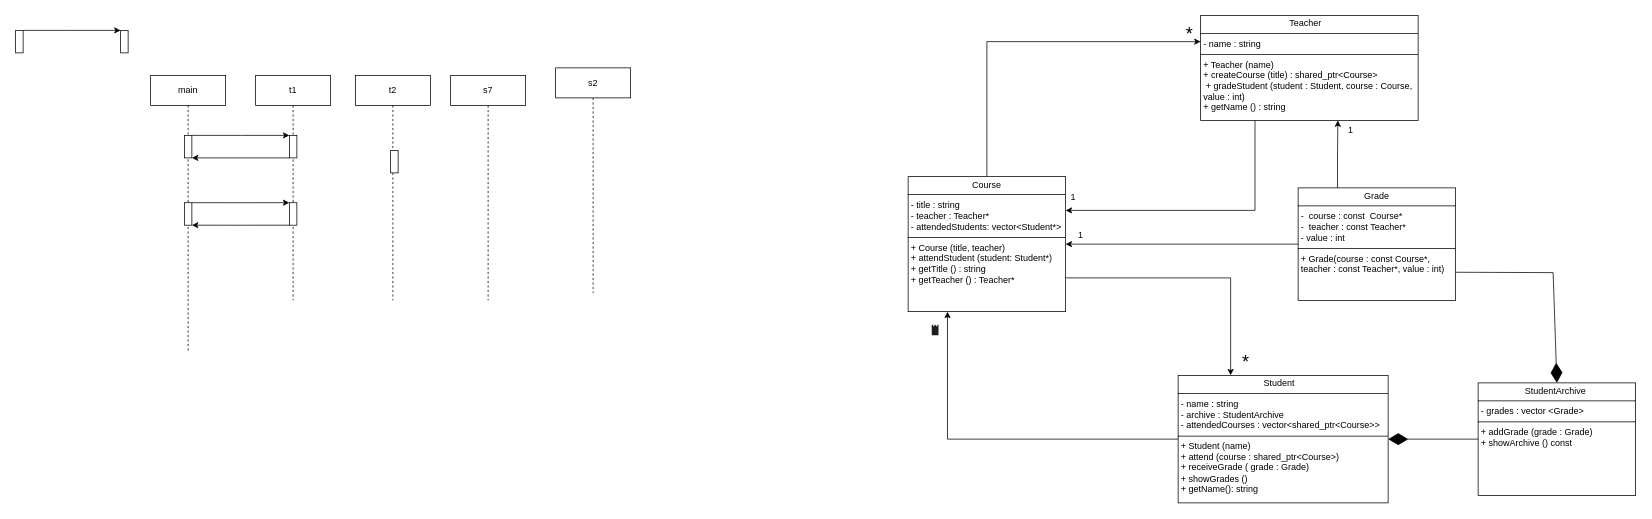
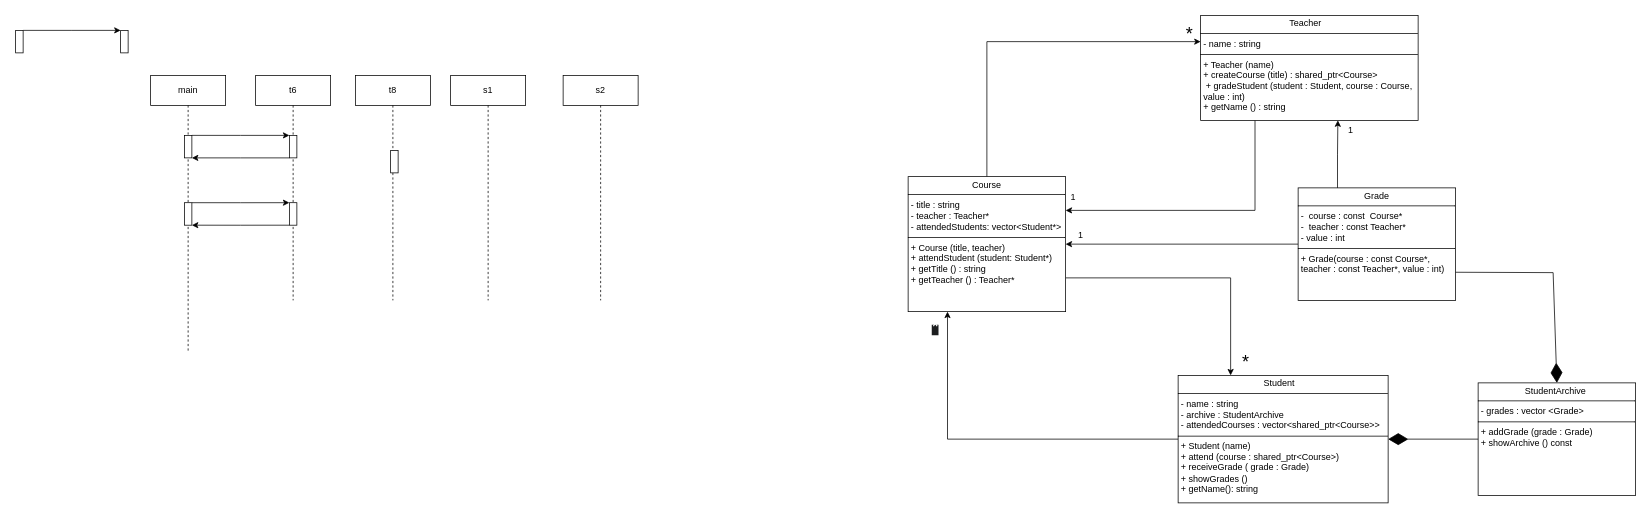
  <mxCell id="0" />
  <mxCell id="1" parent="0" />
  <mxCell id="2" style="edgeStyle=orthogonalEdgeStyle;rounded=0;orthogonalLoop=1;jettySize=auto;html=1;exitX=0.5;exitY=0;exitDx=0;exitDy=0;entryX=0;entryY=0.25;entryDx=0;entryDy=0;" parent="1" source="4" target="10" edge="1"><mxGeometry relative="1" as="geometry" /></mxCell>
  <mxCell id="3" style="edgeStyle=orthogonalEdgeStyle;rounded=0;orthogonalLoop=1;jettySize=auto;html=1;exitX=1;exitY=0.75;exitDx=0;exitDy=0;entryX=0.25;entryY=0;entryDx=0;entryDy=0;" parent="1" source="4" target="8" edge="1"><mxGeometry relative="1" as="geometry" /></mxCell>
  <mxCell id="4" value="&lt;p style=&quot;margin:0px;margin-top:4px;text-align:center;&quot;&gt;Course&lt;/p&gt;&lt;hr size=&quot;1&quot; style=&quot;border-style:solid;&quot;&gt;&lt;p style=&quot;margin:0px;margin-left:4px;&quot;&gt;- title : string&lt;/p&gt;&lt;p style=&quot;margin:0px;margin-left:4px;&quot;&gt;- teacher : Teacher*&lt;br&gt;- attendedStudents: vector&amp;lt;Student*&amp;gt;&lt;/p&gt;&lt;hr size=&quot;1&quot; style=&quot;border-style:solid;&quot;&gt;&lt;p style=&quot;margin:0px;margin-left:4px;&quot;&gt;+ Course (title, teacher)&lt;br&gt;+ attendStudent (student: Student*)&lt;/p&gt;&lt;p style=&quot;margin:0px;margin-left:4px;&quot;&gt;+ getTitle () : string&lt;/p&gt;&lt;p style=&quot;margin:0px;margin-left:4px;&quot;&gt;+ getTeacher () : Teacher*&amp;nbsp;&lt;/p&gt;" style="verticalAlign=top;align=left;overflow=fill;html=1;whiteSpace=wrap;" parent="1" vertex="1"><mxGeometry x="1210" y="235" width="210" height="180" as="geometry" /></mxCell>
  <mxCell id="5" style="edgeStyle=orthogonalEdgeStyle;rounded=0;orthogonalLoop=1;jettySize=auto;html=1;exitX=0;exitY=0.5;exitDx=0;exitDy=0;entryX=1;entryY=0.5;entryDx=0;entryDy=0;" parent="1" source="6" target="4" edge="1"><mxGeometry relative="1" as="geometry" /></mxCell>
  <mxCell id="6" value="&lt;p style=&quot;margin:0px;margin-top:4px;text-align:center;&quot;&gt;Grade&lt;/p&gt;&lt;hr size=&quot;1&quot; style=&quot;border-style:solid;&quot;&gt;&lt;p style=&quot;margin:0px;margin-left:4px;&quot;&gt;-&amp;nbsp; course :&amp;nbsp;&lt;span style=&quot;background-color: transparent; color: light-dark(rgb(0, 0, 0), rgb(255, 255, 255));&quot;&gt;const&amp;nbsp;&lt;/span&gt;&lt;span style=&quot;background-color: transparent; color: light-dark(rgb(0, 0, 0), rgb(255, 255, 255));&quot;&gt;&amp;nbsp;&lt;/span&gt;&lt;span style=&quot;background-color: transparent; color: light-dark(rgb(0, 0, 0), rgb(255, 255, 255));&quot;&gt;Course*&lt;/span&gt;&lt;/p&gt;&lt;p style=&quot;margin:0px;margin-left:4px;&quot;&gt;-&amp;nbsp; teacher :&amp;nbsp;&lt;span style=&quot;background-color: transparent; color: light-dark(rgb(0, 0, 0), rgb(255, 255, 255));&quot;&gt;const&amp;nbsp;&lt;/span&gt;&lt;span style=&quot;background-color: transparent; color: light-dark(rgb(0, 0, 0), rgb(255, 255, 255));&quot;&gt;Teacher*&lt;/span&gt;&lt;/p&gt;&lt;p style=&quot;margin:0px;margin-left:4px;&quot;&gt;- value : int&lt;/p&gt;&lt;hr size=&quot;1&quot; style=&quot;border-style:solid;&quot;&gt;&lt;p style=&quot;margin:0px;margin-left:4px;&quot;&gt;+ Grade(course : const Course*, teacher : const Teacher*, value : int)&lt;/p&gt;" style="verticalAlign=top;align=left;overflow=fill;html=1;whiteSpace=wrap;" parent="1" vertex="1"><mxGeometry x="1730" y="250" width="210" height="150" as="geometry" /></mxCell>
  <mxCell id="7" style="edgeStyle=orthogonalEdgeStyle;rounded=0;orthogonalLoop=1;jettySize=auto;html=1;exitX=0;exitY=0.5;exitDx=0;exitDy=0;entryX=0.25;entryY=1;entryDx=0;entryDy=0;" parent="1" source="8" target="4" edge="1"><mxGeometry relative="1" as="geometry" /></mxCell>
  <mxCell id="8" value="&lt;p style=&quot;margin:0px;margin-top:4px;text-align:center;&quot;&gt;&amp;nbsp;Student&amp;nbsp; &amp;nbsp;&amp;nbsp;&lt;/p&gt;&lt;hr size=&quot;1&quot; style=&quot;border-style:solid;&quot;&gt;&lt;p style=&quot;margin:0px;margin-left:4px;&quot;&gt;- name : string&amp;nbsp;&lt;/p&gt;&lt;p style=&quot;margin:0px;margin-left:4px;&quot;&gt;-&amp;nbsp;&lt;span style=&quot;background-color: transparent;&quot;&gt;archive : StudentArchive&lt;/span&gt;&lt;/p&gt;&lt;p style=&quot;margin:0px;margin-left:4px;&quot;&gt;- attendedCourses : vector&amp;lt;shared_ptr&amp;lt;Course&amp;gt;&amp;gt;&lt;/p&gt;&lt;hr size=&quot;1&quot; style=&quot;border-style:solid;&quot;&gt;&lt;p style=&quot;margin:0px;margin-left:4px;&quot;&gt;+ Student (name)&amp;nbsp;&lt;br&gt;+ attend (course : shared_ptr&amp;lt;Course&amp;gt;)&lt;/p&gt;&lt;p style=&quot;margin:0px;margin-left:4px;&quot;&gt;+ receiveGrade ( grade : Grade)&lt;/p&gt;&lt;p style=&quot;margin:0px;margin-left:4px;&quot;&gt;+ showGrades ()&amp;nbsp;&lt;/p&gt;&lt;p style=&quot;margin:0px;margin-left:4px;&quot;&gt;+ getName(): string&amp;nbsp;&lt;/p&gt;" style="verticalAlign=top;align=left;overflow=fill;html=1;whiteSpace=wrap;" parent="1" vertex="1"><mxGeometry x="1570" y="500" width="280" height="170" as="geometry" /></mxCell>
  <mxCell id="9" style="edgeStyle=orthogonalEdgeStyle;rounded=0;orthogonalLoop=1;jettySize=auto;html=1;exitX=0.25;exitY=1;exitDx=0;exitDy=0;entryX=1;entryY=0.25;entryDx=0;entryDy=0;" parent="1" source="10" target="4" edge="1"><mxGeometry relative="1" as="geometry" /></mxCell>
  <mxCell id="10" value="&lt;p style=&quot;margin:0px;margin-top:4px;text-align:center;&quot;&gt;&amp;nbsp;Teacher&amp;nbsp; &amp;nbsp;&amp;nbsp;&lt;/p&gt;&lt;hr size=&quot;1&quot; style=&quot;border-style:solid;&quot;&gt;&lt;p style=&quot;margin:0px;margin-left:4px;&quot;&gt;- name : string&amp;nbsp;&lt;/p&gt;&lt;hr size=&quot;1&quot; style=&quot;border-style:solid;&quot;&gt;&lt;p style=&quot;margin:0px;margin-left:4px;&quot;&gt;+ Teacher (name)&amp;nbsp;&lt;br&gt;+ createCourse (title) : shared_ptr&amp;lt;Course&amp;gt;&lt;/p&gt;&lt;p style=&quot;margin:0px;margin-left:4px;&quot;&gt;&amp;nbsp;+ gradeStudent (student : Student, course : Course, value : int)&lt;/p&gt;&lt;p style=&quot;margin:0px;margin-left:4px;&quot;&gt;+ getName () : string&lt;/p&gt;" style="verticalAlign=top;align=left;overflow=fill;html=1;whiteSpace=wrap;" parent="1" vertex="1"><mxGeometry x="1600" y="20" width="290" height="140" as="geometry" /></mxCell>
  <mxCell id="11" value="&lt;p style=&quot;margin:0px;margin-top:4px;text-align:center;&quot;&gt;StudentArchive&amp;nbsp;&lt;/p&gt;&lt;hr size=&quot;1&quot; style=&quot;border-style:solid;&quot;&gt;&lt;p style=&quot;margin:0px;margin-left:4px;&quot;&gt;- grades : vector &amp;lt;Grade&amp;gt;&lt;/p&gt;&lt;hr size=&quot;1&quot; style=&quot;border-style:solid;&quot;&gt;&lt;p style=&quot;margin:0px;margin-left:4px;&quot;&gt;+ addGrade (grade : Grade)&amp;nbsp;&lt;/p&gt;&lt;p style=&quot;margin:0px;margin-left:4px;&quot;&gt;+ showArchive () const&amp;nbsp;&lt;/p&gt;" style="verticalAlign=top;align=left;overflow=fill;html=1;whiteSpace=wrap;" parent="1" vertex="1"><mxGeometry x="1970" y="510" width="210" height="150" as="geometry" /></mxCell>
  <mxCell id="12" value="" style="endArrow=diamondThin;endFill=1;endSize=24;html=1;rounded=0;entryX=1;entryY=0.5;entryDx=0;entryDy=0;exitX=0;exitY=0.5;exitDx=0;exitDy=0;" parent="1" source="11" target="8" edge="1"><mxGeometry width="160" relative="1" as="geometry"><mxPoint x="1900" y="560" as="sourcePoint" /><mxPoint x="1930" y="410" as="targetPoint" /><Array as="points" /></mxGeometry></mxCell>
  <mxCell id="13" style="edgeStyle=orthogonalEdgeStyle;rounded=0;orthogonalLoop=1;jettySize=auto;html=1;exitX=0.25;exitY=0;exitDx=0;exitDy=0;entryX=0.631;entryY=1;entryDx=0;entryDy=0;entryPerimeter=0;" parent="1" source="6" target="10" edge="1"><mxGeometry relative="1" as="geometry" /></mxCell>
  <mxCell id="14" value="" style="endArrow=diamondThin;endFill=1;endSize=24;html=1;rounded=0;entryX=0.5;entryY=0;entryDx=0;entryDy=0;exitX=1;exitY=0.75;exitDx=0;exitDy=0;" parent="1" source="6" target="11" edge="1"><mxGeometry width="160" relative="1" as="geometry"><mxPoint x="1970" y="330" as="sourcePoint" /><mxPoint x="2200" y="410" as="targetPoint" /><Array as="points"><mxPoint x="2070" y="363" /></Array></mxGeometry></mxCell>
  <mxCell id="15" value="main" style="shape=umlLifeline;perimeter=lifelinePerimeter;whiteSpace=wrap;html=1;container=1;dropTarget=0;collapsible=0;recursiveResize=0;outlineConnect=0;portConstraint=eastwest;newEdgeStyle={&quot;curved&quot;:0,&quot;rounded&quot;:0};" parent="1" vertex="1"><mxGeometry x="200" y="100" width="100" height="370" as="geometry" /></mxCell>
- <mxCell id="16" value="t1" style="shape=umlLifeline;perimeter=lifelinePerimeter;whiteSpace=wrap;html=1;container=1;dropTarget=0;collapsible=0;recursiveResize=0;outlineConnect=0;portConstraint=eastwest;newEdgeStyle={&quot;curved&quot;:0,&quot;rounded&quot;:0};" parent="1" vertex="1"><mxGeometry x="340" y="100" width="100" height="300" as="geometry" /></mxCell>
- <mxCell id="17" value="t2" style="shape=umlLifeline;perimeter=lifelinePerimeter;whiteSpace=wrap;html=1;container=1;dropTarget=0;collapsible=0;recursiveResize=0;outlineConnect=0;portConstraint=eastwest;newEdgeStyle={&quot;curved&quot;:0,&quot;rounded&quot;:0};" parent="1" vertex="1"><mxGeometry x="473" y="100" width="100" height="300" as="geometry" /></mxCell>
- <mxCell id="18" value="s7" style="shape=umlLifeline;perimeter=lifelinePerimeter;whiteSpace=wrap;html=1;container=1;dropTarget=0;collapsible=0;recursiveResize=0;outlineConnect=0;portConstraint=eastwest;newEdgeStyle={&quot;curved&quot;:0,&quot;rounded&quot;:0};" parent="1" vertex="1"><mxGeometry x="600" y="100" width="100" height="300" as="geometry" /></mxCell>
- <mxCell id="19" value="s2" style="shape=umlLifeline;perimeter=lifelinePerimeter;whiteSpace=wrap;html=1;container=1;dropTarget=0;collapsible=0;recursiveResize=0;outlineConnect=0;portConstraint=eastwest;newEdgeStyle={&quot;curved&quot;:0,&quot;rounded&quot;:0};size=40;" parent="1" vertex="1"><mxGeometry x="740" y="90" width="100" height="300" as="geometry" /></mxCell>
+ <mxCell id="16" value="t6" style="shape=umlLifeline;perimeter=lifelinePerimeter;whiteSpace=wrap;html=1;container=1;dropTarget=0;collapsible=0;recursiveResize=0;outlineConnect=0;portConstraint=eastwest;newEdgeStyle={&quot;curved&quot;:0,&quot;rounded&quot;:0};" parent="1" vertex="1"><mxGeometry x="340" y="100" width="100" height="300" as="geometry" /></mxCell>
+ <mxCell id="17" value="t8" style="shape=umlLifeline;perimeter=lifelinePerimeter;whiteSpace=wrap;html=1;container=1;dropTarget=0;collapsible=0;recursiveResize=0;outlineConnect=0;portConstraint=eastwest;newEdgeStyle={&quot;curved&quot;:0,&quot;rounded&quot;:0};" parent="1" vertex="1"><mxGeometry x="473" y="100" width="100" height="300" as="geometry" /></mxCell>
+ <mxCell id="18" value="s1" style="shape=umlLifeline;perimeter=lifelinePerimeter;whiteSpace=wrap;html=1;container=1;dropTarget=0;collapsible=0;recursiveResize=0;outlineConnect=0;portConstraint=eastwest;newEdgeStyle={&quot;curved&quot;:0,&quot;rounded&quot;:0};" parent="1" vertex="1"><mxGeometry x="600" y="100" width="100" height="300" as="geometry" /></mxCell>
+ <mxCell id="19" value="s2" style="shape=umlLifeline;perimeter=lifelinePerimeter;whiteSpace=wrap;html=1;container=1;dropTarget=0;collapsible=0;recursiveResize=0;outlineConnect=0;portConstraint=eastwest;newEdgeStyle={&quot;curved&quot;:0,&quot;rounded&quot;:0};size=40;" parent="1" vertex="1"><mxGeometry x="750" y="100" width="100" height="300" as="geometry" /></mxCell>
  <mxCell id="20" style="edgeStyle=orthogonalEdgeStyle;rounded=0;orthogonalLoop=1;jettySize=auto;html=1;exitX=1;exitY=0;exitDx=0;exitDy=0;entryX=0;entryY=0;entryDx=0;entryDy=0;" parent="1" source="21" target="23" edge="1"><mxGeometry relative="1" as="geometry"><Array as="points"><mxPoint x="320" y="180" /><mxPoint x="320" y="180" /></Array></mxGeometry></mxCell>
  <mxCell id="21" value="" style="html=1;whiteSpace=wrap;" parent="1" vertex="1"><mxGeometry x="245" y="180" width="10" height="30" as="geometry" /></mxCell>
  <mxCell id="22" style="edgeStyle=orthogonalEdgeStyle;rounded=0;orthogonalLoop=1;jettySize=auto;html=1;exitX=0;exitY=1;exitDx=0;exitDy=0;entryX=1;entryY=1;entryDx=0;entryDy=0;" parent="1" source="23" target="21" edge="1"><mxGeometry relative="1" as="geometry"><Array as="points"><mxPoint x="320" y="210" /><mxPoint x="320" y="210" /></Array></mxGeometry></mxCell>
  <mxCell id="23" value="" style="html=1;whiteSpace=wrap;" parent="1" vertex="1"><mxGeometry x="385" y="180" width="10" height="30" as="geometry" /></mxCell>
  <mxCell id="24" value="" style="html=1;whiteSpace=wrap;" parent="1" vertex="1"><mxGeometry x="520" y="200" width="10" height="30" as="geometry" /></mxCell>
  <mxCell id="25" style="edgeStyle=orthogonalEdgeStyle;rounded=0;orthogonalLoop=1;jettySize=auto;html=1;exitX=1;exitY=0;exitDx=0;exitDy=0;entryX=0;entryY=0;entryDx=0;entryDy=0;" parent="1" source="26" target="27" edge="1"><mxGeometry relative="1" as="geometry"><Array as="points"><mxPoint x="95" y="40" /><mxPoint x="95" y="40" /></Array></mxGeometry></mxCell>
  <mxCell id="26" value="" style="html=1;whiteSpace=wrap;" parent="1" vertex="1"><mxGeometry x="20" y="40" width="10" height="30" as="geometry" /></mxCell>
  <mxCell id="27" value="" style="html=1;whiteSpace=wrap;" parent="1" vertex="1"><mxGeometry x="160" y="40" width="10" height="30" as="geometry" /></mxCell>
  <mxCell id="28" style="edgeStyle=orthogonalEdgeStyle;rounded=0;orthogonalLoop=1;jettySize=auto;html=1;exitX=1;exitY=0;exitDx=0;exitDy=0;entryX=0;entryY=0;entryDx=0;entryDy=0;" parent="1" source="29" target="31" edge="1"><mxGeometry relative="1" as="geometry"><Array as="points"><mxPoint x="320" y="269.76" /><mxPoint x="320" y="269.76" /></Array></mxGeometry></mxCell>
  <mxCell id="29" value="" style="html=1;whiteSpace=wrap;" parent="1" vertex="1"><mxGeometry x="245" y="269.76" width="10" height="30" as="geometry" /></mxCell>
  <mxCell id="30" style="edgeStyle=orthogonalEdgeStyle;rounded=0;orthogonalLoop=1;jettySize=auto;html=1;exitX=0;exitY=1;exitDx=0;exitDy=0;entryX=1;entryY=1;entryDx=0;entryDy=0;" parent="1" source="31" target="29" edge="1"><mxGeometry relative="1" as="geometry"><Array as="points"><mxPoint x="320" y="299.76" /><mxPoint x="320" y="299.76" /></Array></mxGeometry></mxCell>
  <mxCell id="31" value="" style="html=1;whiteSpace=wrap;" parent="1" vertex="1"><mxGeometry x="385" y="269.76" width="10" height="30" as="geometry" /></mxCell>
  <mxCell id="32" value="&lt;font style=&quot;font-size: 24px;&quot;&gt;*&lt;/font&gt;" style="text;html=1;align=center;verticalAlign=middle;resizable=0;points=[];autosize=1;strokeColor=none;fillColor=none;" vertex="1" parent="1"><mxGeometry x="1570" y="25" width="30" height="40" as="geometry" /></mxCell>
  <mxCell id="33" value="&lt;span style=&quot;color: rgb(255, 255, 255); font-family: Helvetica; font-style: normal; font-variant-ligatures: normal; font-variant-caps: normal; font-weight: 400; letter-spacing: normal; orphans: 2; text-align: center; text-indent: 0px; text-transform: none; widows: 2; word-spacing: 0px; -webkit-text-stroke-width: 0px; white-space: nowrap; background-color: rgb(27, 29, 30); text-decoration-thickness: initial; text-decoration-style: initial; text-decoration-color: initial; float: none; display: inline !important;&quot;&gt;&lt;font style=&quot;font-size: 24px;&quot;&gt;*&lt;/font&gt;&lt;/span&gt;" style="text;whiteSpace=wrap;html=1;" vertex="1" parent="1"><mxGeometry x="1240" y="415" width="40" height="50" as="geometry" /></mxCell>
  <mxCell id="34" value="1" style="text;html=1;align=center;verticalAlign=middle;resizable=0;points=[];autosize=1;strokeColor=none;fillColor=none;" vertex="1" parent="1"><mxGeometry x="1415" y="248" width="30" height="30" as="geometry" /></mxCell>
  <mxCell id="35" value="1" style="text;html=1;align=center;verticalAlign=middle;resizable=0;points=[];autosize=1;strokeColor=none;fillColor=none;" vertex="1" parent="1"><mxGeometry x="1785" y="158" width="30" height="30" as="geometry" /></mxCell>
  <mxCell id="36" value="1" style="text;html=1;align=center;verticalAlign=middle;resizable=0;points=[];autosize=1;strokeColor=none;fillColor=none;" vertex="1" parent="1"><mxGeometry x="1425" y="298" width="30" height="30" as="geometry" /></mxCell>
  <mxCell id="37" value="&lt;font style=&quot;font-size: 24px;&quot;&gt;*&lt;/font&gt;" style="text;html=1;align=center;verticalAlign=middle;resizable=0;points=[];autosize=1;strokeColor=none;fillColor=none;" vertex="1" parent="1"><mxGeometry x="1645" y="463" width="30" height="40" as="geometry" /></mxCell>
